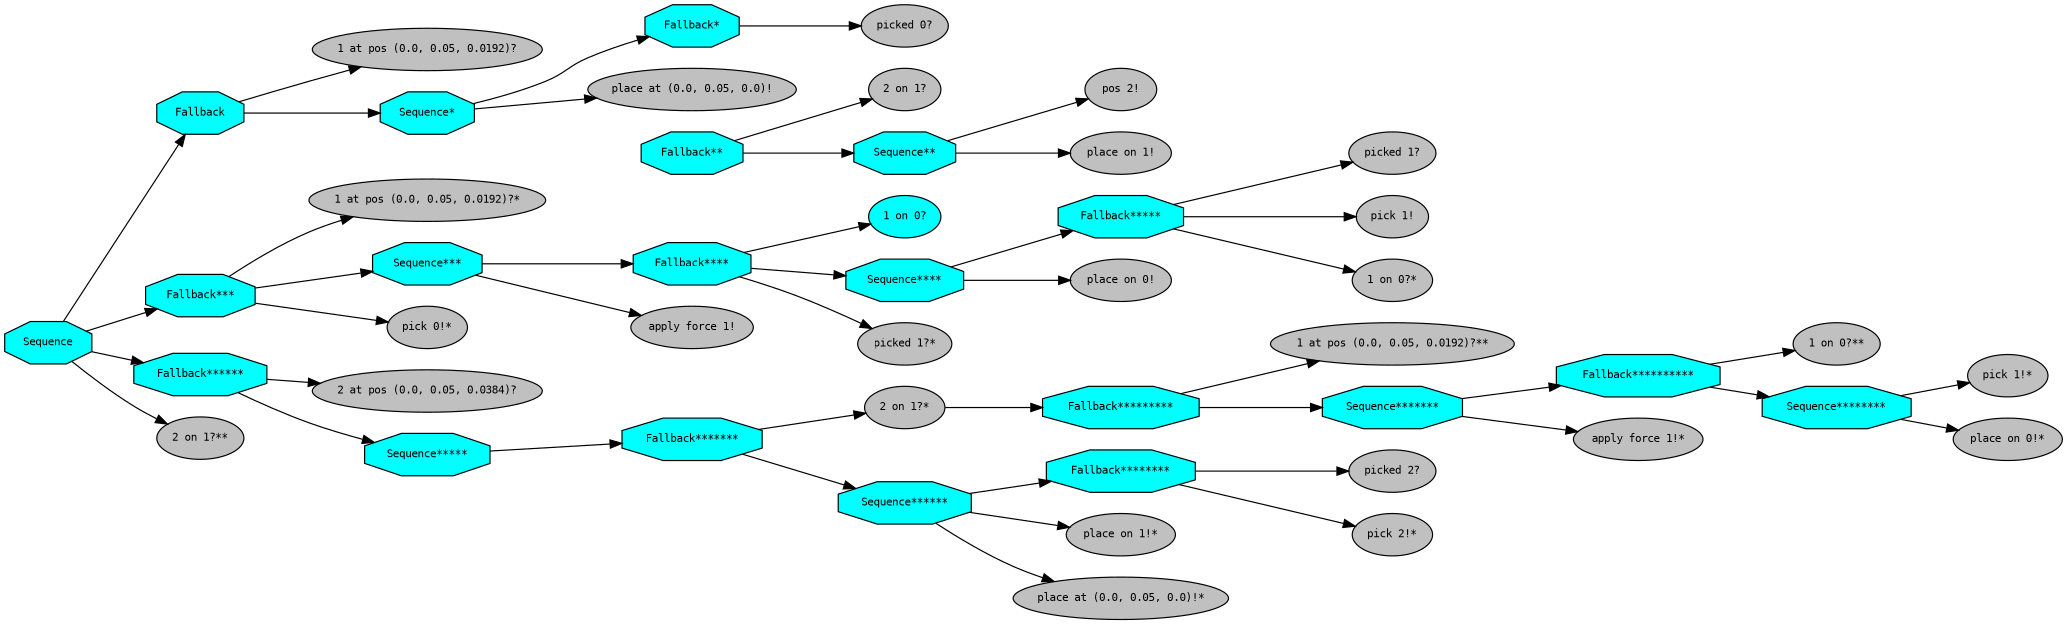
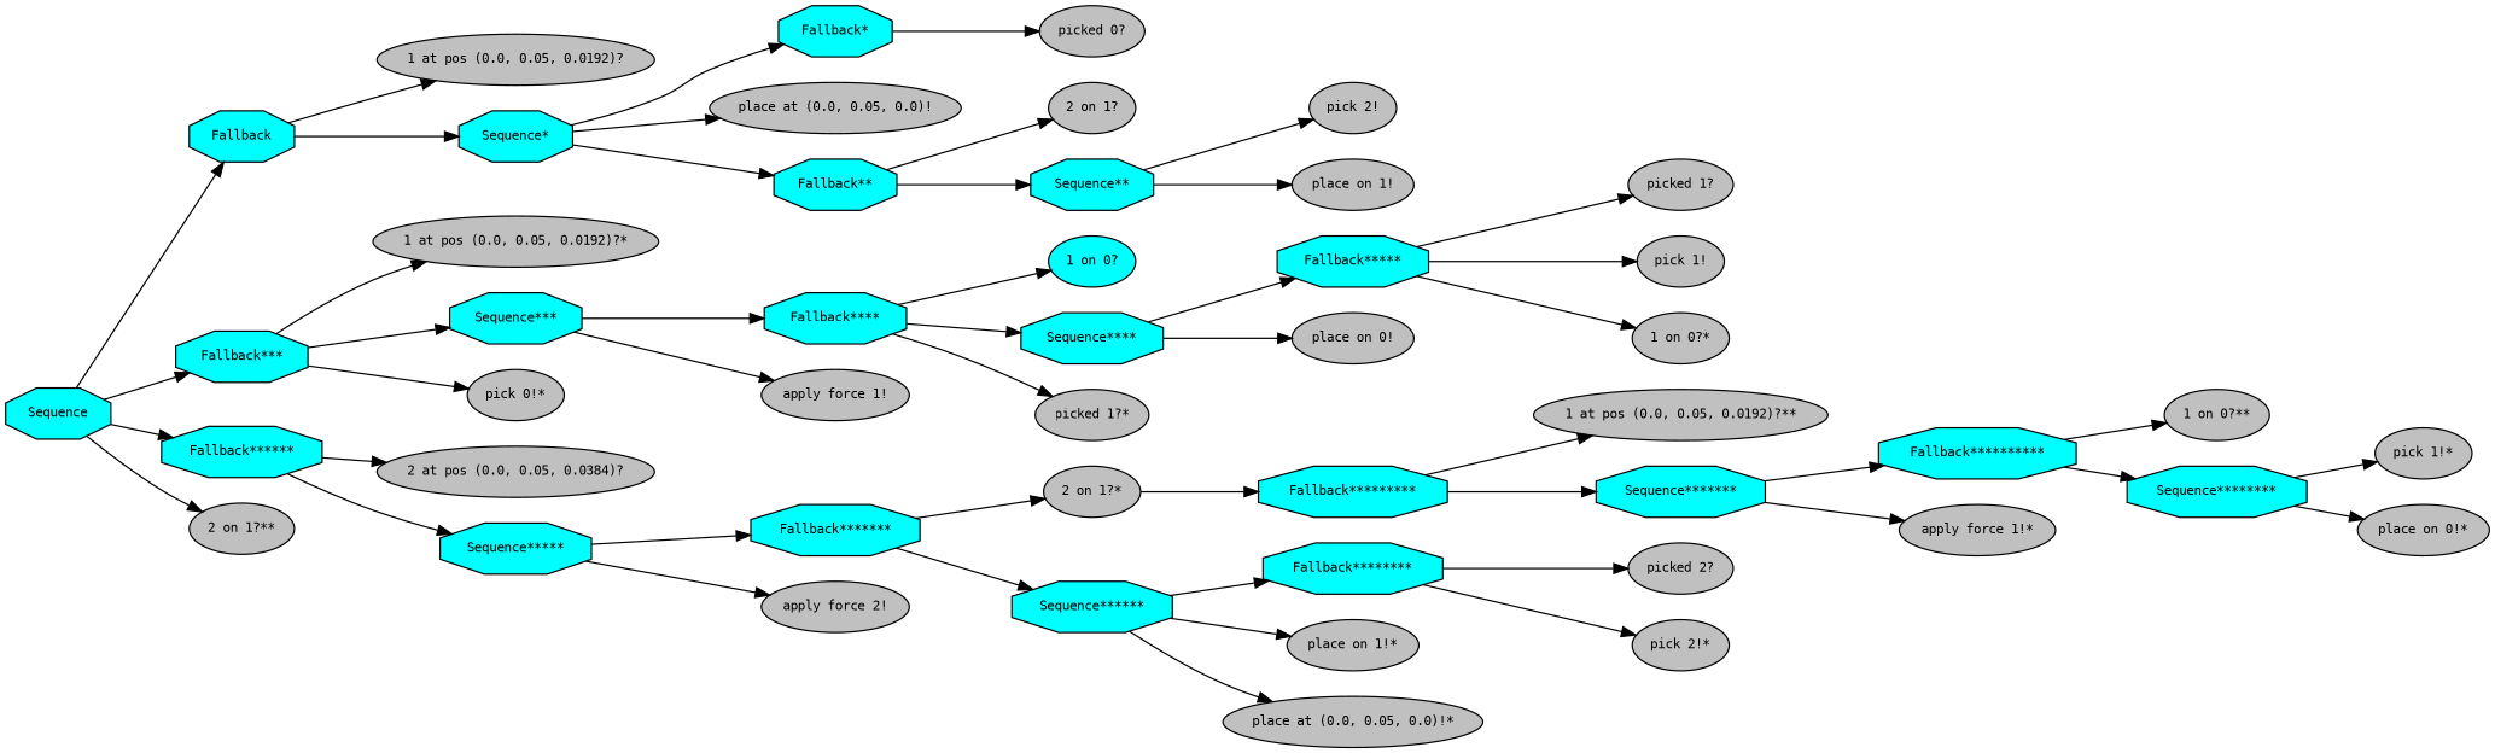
  digraph {
    fontname="DejaVu Sans Mono"
    ordering=out
    rankdir=LR
    node [fillcolor=gray fontcolor=black fontname="DejaVu Sans Mono" fontsize=9 shape=ellipse style=filled]
    edge [fontname="DejaVu Sans Mono"]
    n1 [fillcolor=cyan label=Sequence shape=octagon]
    n2 [fillcolor=cyan label=Fallback shape=octagon]
    n3 [fillcolor=cyan label="Fallback***" shape=octagon]
    n4 [fillcolor=cyan label="Fallback******" shape=octagon]
    n5 [label="2 on 1?**"]
    n6 [label="1 at pos (0.0, 0.05, 0.0192)?"]
    n7 [fillcolor=cyan label="Sequence*" shape=octagon]
    n8 [label="1 at pos (0.0, 0.05, 0.0192)?*"]
    n9 [fillcolor=cyan label="Sequence***" shape=octagon]
    n10 [label="pick 0!*"]
    n11 [label="2 at pos (0.0, 0.05, 0.0384)?"]
    n12 [fillcolor=cyan label="Sequence*****" shape=octagon]
    n13 [fillcolor=cyan label="Fallback*" shape=octagon]
    n14 [label="place at (0.0, 0.05, 0.0)!"]
    n15 [fillcolor=cyan label="Fallback**" shape=octagon]
    n16 [label="picked 0?"]
    n17 [label="2 on 1?"]
    n18 [fillcolor=cyan label="Sequence**" shape=octagon]
-   n19 [label="pos 2!"]
+   n19 [label="pick 2!"]
    n20 [label="place on 1!"]
    n21 [fillcolor=cyan label="Fallback****" shape=octagon]
    n22 [label="apply force 1!"]
    n23 [fillcolor=cyan label="1 on 0?"]
    n24 [fillcolor=cyan label="Sequence****" shape=octagon]
    n25 [label="picked 1?*"]
    n26 [fillcolor=cyan label="Fallback*****" shape=octagon]
    n27 [label="place on 0!"]
    n28 [label="picked 1?"]
    n29 [label="pick 1!"]
    n30 [label="1 on 0?*"]
    n31 [fillcolor=cyan label="Fallback*******" shape=octagon]
+   n32 [label="apply force 2!"]
    n33 [label="2 on 1?*"]
    n34 [fillcolor=cyan label="Sequence******" shape=octagon]
    n35 [fillcolor=cyan label="Fallback*********" shape=octagon]
    n36 [fillcolor=cyan label="Fallback********" shape=octagon]
    n37 [label="place on 1!*"]
    n38 [label="place at (0.0, 0.05, 0.0)!*"]
    n39 [label="picked 2?"]
    n40 [label="pick 2!*"]
    n41 [label="1 at pos (0.0, 0.05, 0.0192)?**"]
    n42 [fillcolor=cyan label="Sequence*******" shape=octagon]
    n43 [fillcolor=cyan label="Fallback**********" shape=octagon]
    n44 [label="apply force 1!*"]
    n45 [label="1 on 0?**"]
    n46 [fillcolor=cyan label="Sequence********" shape=octagon]
    n47 [label="pick 1!*"]
    n48 [label="place on 0!*"]
    n1 -> n2
    n1 -> n3
    n1 -> n4
    n1 -> n5
    n2 -> n6
    n2 -> n7
    n3 -> n8
    n3 -> n9
    n3 -> n10
    n4 -> n11
    n4 -> n12
    n7 -> n13
    n7 -> n14
+   n7 -> n15
    n9 -> n21
    n9 -> n22
    n12 -> n31
+   n12 -> n32
    n13 -> n16
    n15 -> n17
    n15 -> n18
    n18 -> n19
    n18 -> n20
    n21 -> n23
    n21 -> n24
    n21 -> n25
    n24 -> n26
    n24 -> n27
    n26 -> n28
    n26 -> n29
    n26 -> n30
    n31 -> n33
    n31 -> n34
    n33 -> n35
    n34 -> n36
    n34 -> n37
    n34 -> n38
    n35 -> n41
    n35 -> n42
    n36 -> n39
    n36 -> n40
    n42 -> n43
    n42 -> n44
    n43 -> n45
    n43 -> n46
    n46 -> n47
    n46 -> n48
  }
